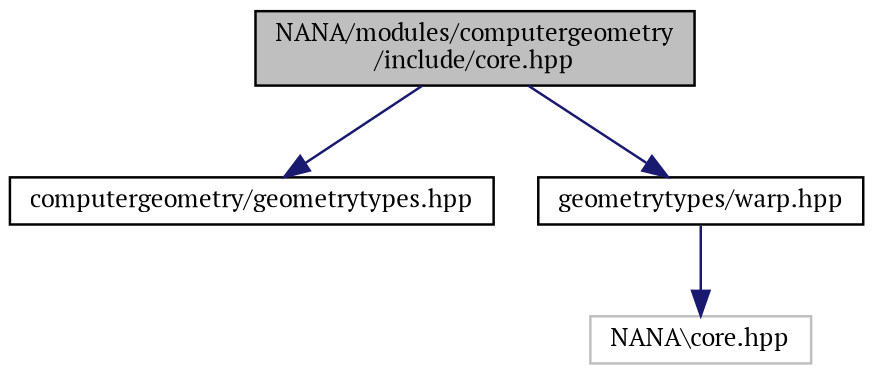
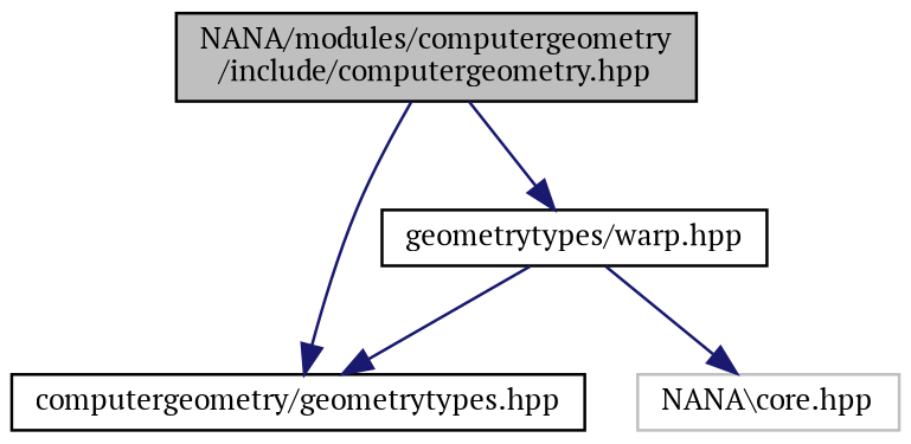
  digraph {
    fontname="PT Serif"
    node [color=black fillcolor=white fontname="PT Serif" fontsize=10 shape=record style=filled]
    edge [color=midnightblue fontname="PT Serif" fontsize=10 labelfontname=Helvetica labelfontsize=10 style=solid]
-   n1 [fillcolor=grey75 fontcolor=black height=0.2 label="NANA/modules/computergeometry\l/include/core.hpp" width=0.4]
+   n1 [fillcolor=grey75 fontcolor=black height=0.2 label="NANA/modules/computergeometry\l/include/computergeometry.hpp" width=0.4]
    n2 [height=0.2 label="computergeometry/geometrytypes.hpp" width=0.4]
    n3 [height=0.2 label="geometrytypes/warp.hpp" width=0.4]
    n4 [color=grey75 height=0.2 label="NANA\\core.hpp" width=0.4]
    n1 -> n2
    n1 -> n3
+   n3 -> n2
    n3 -> n4
  }
